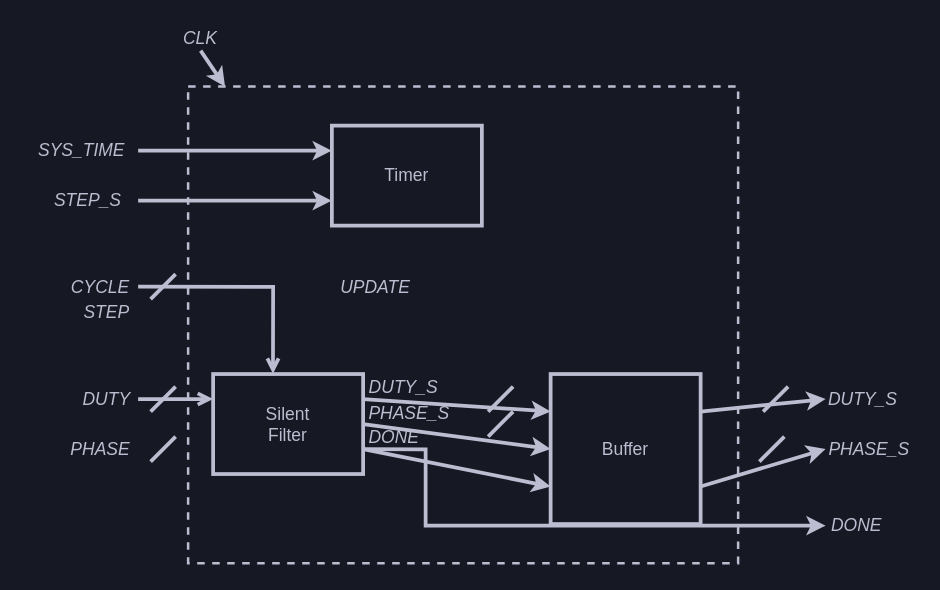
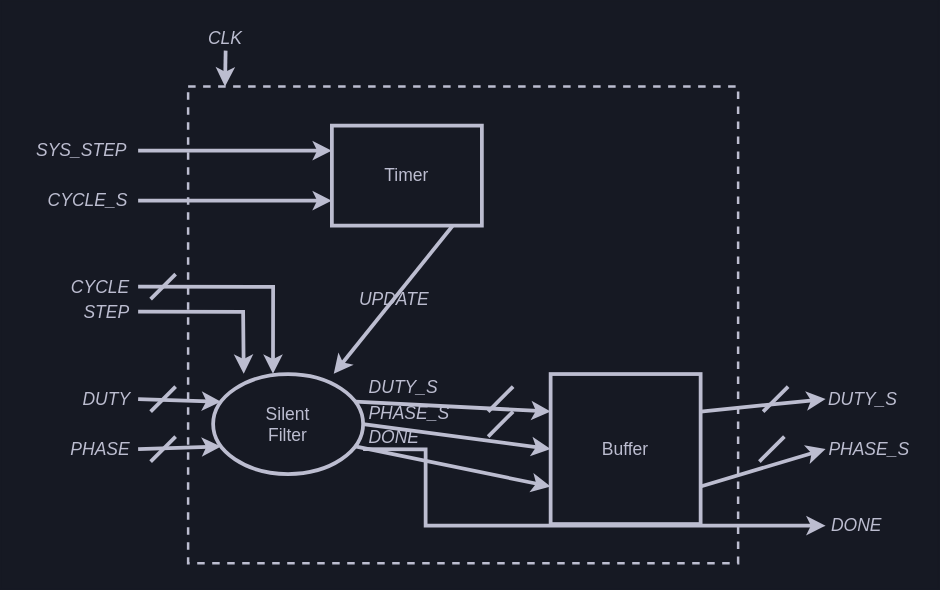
  <mxCell id="0" />
  <mxCell id="1" parent="0" />
  <mxCell id="2" value="" style="rounded=0;whiteSpace=wrap;html=1;labelBackgroundColor=none;fontSize=14;fontColor=#BCBDD0;strokeColor=#bcbdd0;strokeWidth=2;fillColor=none;dashed=1;" parent="1" vertex="1"><mxGeometry x="150" y="68.74" width="440" height="381.26" as="geometry" /></mxCell>
- <mxCell id="3" value="" style="endArrow=open;html=1;rounded=0;fontSize=14;fontColor=#BCBDD0;entryX=0;entryY=0.25;entryDx=0;entryDy=0;strokeColor=#bcbdd0;strokeWidth=3;exitX=1;exitY=0.5;exitDx=0;exitDy=0;" parent="1" source="7" target="12" edge="1"><mxGeometry width="50" height="50" relative="1" as="geometry"><mxPoint x="90" y="318.74" as="sourcePoint" /><mxPoint x="170" y="318.74" as="targetPoint" /></mxGeometry></mxCell>
+ <mxCell id="3" value="" style="endArrow=classic;html=1;rounded=0;fontSize=14;fontColor=#BCBDD0;entryX=0;entryY=0.25;entryDx=0;entryDy=0;strokeColor=#bcbdd0;strokeWidth=3;exitX=1;exitY=0.5;exitDx=0;exitDy=0;" parent="1" source="7" target="12" edge="1"><mxGeometry width="50" height="50" relative="1" as="geometry"><mxPoint x="90" y="318.74" as="sourcePoint" /><mxPoint x="170" y="318.74" as="targetPoint" /></mxGeometry></mxCell>
+ <mxCell id="4" value="" style="endArrow=classic;html=1;rounded=0;fontSize=14;fontColor=#BCBDD0;entryX=0;entryY=0.75;entryDx=0;entryDy=0;strokeColor=#bcbdd0;strokeWidth=3;exitX=1;exitY=0.5;exitDx=0;exitDy=0;" parent="1" source="8" target="12" edge="1"><mxGeometry width="50" height="50" relative="1" as="geometry"><mxPoint x="90" y="358.74" as="sourcePoint" /><mxPoint x="170" y="358.74" as="targetPoint" /></mxGeometry></mxCell>
  <mxCell id="5" value="" style="endArrow=none;html=1;rounded=0;fontSize=14;fontColor=#BCBDD0;strokeColor=#bcbdd0;strokeWidth=3;" parent="1" edge="1"><mxGeometry width="50" height="50" relative="1" as="geometry"><mxPoint x="120" y="328.74" as="sourcePoint" /><mxPoint x="140" y="308.74" as="targetPoint" /></mxGeometry></mxCell>
  <mxCell id="6" value="" style="endArrow=none;html=1;rounded=0;fontSize=14;fontColor=#BCBDD0;strokeColor=#bcbdd0;strokeWidth=3;" parent="1" edge="1"><mxGeometry width="50" height="50" relative="1" as="geometry"><mxPoint x="120" y="368.74" as="sourcePoint" /><mxPoint x="140" y="348.74" as="targetPoint" /></mxGeometry></mxCell>
  <mxCell id="7" value="&lt;i style=&quot;font-size: 14px;&quot;&gt;DUTY&lt;/i&gt;" style="text;html=1;strokeColor=none;fillColor=none;align=center;verticalAlign=middle;whiteSpace=wrap;rounded=0;labelBackgroundColor=none;fontSize=14;fontColor=#BCBDD0;" parent="1" vertex="1"><mxGeometry x="60" y="298.74" width="50" height="40" as="geometry" /></mxCell>
  <mxCell id="8" value="&lt;i style=&quot;font-size: 14px;&quot;&gt;PHASE&lt;/i&gt;" style="text;html=1;strokeColor=none;fillColor=none;align=center;verticalAlign=middle;whiteSpace=wrap;rounded=0;labelBackgroundColor=none;fontSize=14;fontColor=#BCBDD0;" parent="1" vertex="1"><mxGeometry x="50" y="338.74" width="60" height="40" as="geometry" /></mxCell>
- <mxCell id="9" value="CLK" style="text;html=1;strokeColor=none;fillColor=none;align=center;verticalAlign=middle;whiteSpace=wrap;rounded=0;labelBackgroundColor=none;fontSize=14;fontColor=#BCBDD0;fontStyle=2" parent="1" vertex="1"><mxGeometry x="130" y="20" width="60" height="20" as="geometry" /></mxCell>
+ <mxCell id="9" value="CLK" style="text;html=1;strokeColor=none;fillColor=none;align=center;verticalAlign=middle;whiteSpace=wrap;rounded=0;labelBackgroundColor=none;fontSize=14;fontColor=#BCBDD0;fontStyle=2" parent="1" vertex="1"><mxGeometry x="150" y="20" width="60" height="20" as="geometry" /></mxCell>
  <mxCell id="10" value="" style="endArrow=classic;html=1;rounded=0;fontSize=14;fontColor=#BCBDD0;strokeColor=#bcbdd0;strokeWidth=3;entryX=0.093;entryY=-0.003;entryDx=0;entryDy=0;exitX=0.5;exitY=1;exitDx=0;exitDy=0;entryPerimeter=0;" parent="1" source="9" edge="1"><mxGeometry width="50" height="50" relative="1" as="geometry"><mxPoint x="240" y="310" as="sourcePoint" /><mxPoint x="179.52" y="68.74" as="targetPoint" /></mxGeometry></mxCell>
  <mxCell id="11" value="&lt;font style=&quot;font-size: 14px;&quot;&gt;Buffer&lt;br style=&quot;font-size: 14px;&quot;&gt;&lt;/font&gt;" style="rounded=0;whiteSpace=wrap;html=1;fontColor=#BCBDD0;labelBackgroundColor=none;fillColor=none;strokeColor=#bcbdd0;strokeWidth=3;fontSize=14;" parent="1" vertex="1"><mxGeometry x="440" y="298.74" width="120" height="120" as="geometry" /></mxCell>
- <mxCell id="12" value="&lt;font style=&quot;font-size: 14px;&quot;&gt;Silent&lt;br style=&quot;font-size: 14px;&quot;&gt;Filter&lt;br style=&quot;font-size: 14px;&quot;&gt;&lt;/font&gt;" style="rounded=0;whiteSpace=wrap;html=1;fontColor=#BCBDD0;labelBackgroundColor=none;fillColor=none;strokeColor=#bcbdd0;strokeWidth=3;fontSize=14;" parent="1" vertex="1"><mxGeometry x="170" y="298.74" width="120" height="80" as="geometry" /></mxCell>
+ <mxCell id="12" value="&lt;font style=&quot;font-size: 14px;&quot;&gt;Silent&lt;br style=&quot;font-size: 14px;&quot;&gt;Filter&lt;br style=&quot;font-size: 14px;&quot;&gt;&lt;/font&gt;" style="ellipse;whiteSpace=wrap;html=1;fontColor=#BCBDD0;labelBackgroundColor=none;fillColor=none;strokeColor=#bcbdd0;strokeWidth=3;fontSize=14;" parent="1" vertex="1"><mxGeometry x="170" y="298.74" width="120" height="80" as="geometry" /></mxCell>
  <mxCell id="13" value="" style="endArrow=classic;html=1;rounded=0;fontSize=14;fontColor=#BCBDD0;entryX=0;entryY=0.25;entryDx=0;entryDy=0;strokeColor=#bcbdd0;strokeWidth=3;exitX=1;exitY=0.25;exitDx=0;exitDy=0;" parent="1" source="12" target="11" edge="1"><mxGeometry width="50" height="50" relative="1" as="geometry"><mxPoint x="370" y="318.74" as="sourcePoint" /><mxPoint x="430" y="318.74" as="targetPoint" /></mxGeometry></mxCell>
  <mxCell id="14" value="" style="endArrow=classic;html=1;rounded=0;fontSize=14;fontColor=#BCBDD0;entryX=0;entryY=0.5;entryDx=0;entryDy=0;strokeColor=#bcbdd0;strokeWidth=3;exitX=1;exitY=0.5;exitDx=0;exitDy=0;" parent="1" source="12" target="11" edge="1"><mxGeometry width="50" height="50" relative="1" as="geometry"><mxPoint x="370" y="358.74" as="sourcePoint" /><mxPoint x="430" y="358.74" as="targetPoint" /></mxGeometry></mxCell>
  <mxCell id="15" value="" style="endArrow=none;html=1;rounded=0;fontSize=14;fontColor=#BCBDD0;strokeColor=#bcbdd0;strokeWidth=3;" parent="1" edge="1"><mxGeometry width="50" height="50" relative="1" as="geometry"><mxPoint x="390" y="348.74" as="sourcePoint" /><mxPoint x="410" y="328.74" as="targetPoint" /></mxGeometry></mxCell>
  <mxCell id="16" value="&lt;i style=&quot;font-size: 14px;&quot;&gt;DUTY_S&lt;/i&gt;" style="text;html=1;strokeColor=none;fillColor=none;align=center;verticalAlign=middle;whiteSpace=wrap;rounded=0;labelBackgroundColor=none;fontSize=14;fontColor=#BCBDD0;" parent="1" vertex="1"><mxGeometry x="295" y="288.74" width="55" height="40" as="geometry" /></mxCell>
  <mxCell id="17" value="&lt;i style=&quot;font-size: 14px;&quot;&gt;PHASE_S&lt;/i&gt;" style="text;html=1;strokeColor=none;fillColor=none;align=center;verticalAlign=middle;whiteSpace=wrap;rounded=0;labelBackgroundColor=none;fontSize=14;fontColor=#BCBDD0;" parent="1" vertex="1"><mxGeometry x="292.5" y="310" width="67.5" height="40" as="geometry" /></mxCell>
- <mxCell id="18" value="&lt;i style=&quot;font-size: 14px;&quot;&gt;SYS_TIME&lt;/i&gt;" style="text;html=1;strokeColor=none;fillColor=none;align=center;verticalAlign=middle;whiteSpace=wrap;rounded=0;labelBackgroundColor=none;fontSize=14;fontColor=#BCBDD0;" parent="1" vertex="1"><mxGeometry x="20" y="100" width="90" height="40" as="geometry" /></mxCell>
+ <mxCell id="18" value="&lt;i style=&quot;font-size: 14px;&quot;&gt;SYS_STEP&lt;/i&gt;" style="text;html=1;strokeColor=none;fillColor=none;align=center;verticalAlign=middle;whiteSpace=wrap;rounded=0;labelBackgroundColor=none;fontSize=14;fontColor=#BCBDD0;" parent="1" vertex="1"><mxGeometry x="20" y="100" width="90" height="40" as="geometry" /></mxCell>
  <mxCell id="19" value="" style="endArrow=classic;html=1;rounded=0;fontSize=14;fontColor=#BCBDD0;entryX=0;entryY=0.25;entryDx=0;entryDy=0;strokeColor=#bcbdd0;strokeWidth=3;exitX=1;exitY=0.5;exitDx=0;exitDy=0;" parent="1" source="18" target="31" edge="1"><mxGeometry width="50" height="50" relative="1" as="geometry"><mxPoint x="120" y="328.74" as="sourcePoint" /><mxPoint x="180" y="328.74" as="targetPoint" /></mxGeometry></mxCell>
- <mxCell id="20" value="&lt;i style=&quot;font-size: 14px;&quot;&gt;STEP_S&lt;/i&gt;" style="text;html=1;strokeColor=none;fillColor=none;align=center;verticalAlign=middle;whiteSpace=wrap;rounded=0;labelBackgroundColor=none;fontSize=14;fontColor=#BCBDD0;" parent="1" vertex="1"><mxGeometry x="30" y="140" width="80" height="40" as="geometry" /></mxCell>
+ <mxCell id="20" value="&lt;i style=&quot;font-size: 14px;&quot;&gt;CYCLE_S&lt;/i&gt;" style="text;html=1;strokeColor=none;fillColor=none;align=center;verticalAlign=middle;whiteSpace=wrap;rounded=0;labelBackgroundColor=none;fontSize=14;fontColor=#BCBDD0;" parent="1" vertex="1"><mxGeometry x="30" y="140" width="80" height="40" as="geometry" /></mxCell>
  <mxCell id="21" value="&lt;i style=&quot;font-size: 14px;&quot;&gt;STEP&lt;/i&gt;" style="text;html=1;strokeColor=none;fillColor=none;align=center;verticalAlign=middle;whiteSpace=wrap;rounded=0;labelBackgroundColor=none;fontSize=14;fontColor=#BCBDD0;" parent="1" vertex="1"><mxGeometry x="60" y="228.74" width="50" height="40" as="geometry" /></mxCell>
  <mxCell id="22" value="" style="endArrow=classic;html=1;rounded=0;fontSize=14;fontColor=#BCBDD0;entryX=0;entryY=0.75;entryDx=0;entryDy=0;strokeColor=#bcbdd0;strokeWidth=3;exitX=1;exitY=0.5;exitDx=0;exitDy=0;" parent="1" source="20" target="31" edge="1"><mxGeometry width="50" height="50" relative="1" as="geometry"><mxPoint x="120" y="198.74" as="sourcePoint" /><mxPoint x="270" y="308.74" as="targetPoint" /></mxGeometry></mxCell>
+ <mxCell id="23" value="" style="endArrow=classic;html=1;rounded=0;fontSize=14;fontColor=#BCBDD0;entryX=0.204;entryY=-0.002;entryDx=0;entryDy=0;strokeColor=#bcbdd0;strokeWidth=3;exitX=1;exitY=0.5;exitDx=0;exitDy=0;entryPerimeter=0;" parent="1" source="21" target="12" edge="1"><mxGeometry width="50" height="50" relative="1" as="geometry"><mxPoint x="120" y="228.74" as="sourcePoint" /><mxPoint x="240" y="308.74" as="targetPoint" /><Array as="points"><mxPoint x="194" y="249" /></Array></mxGeometry></mxCell>
  <mxCell id="24" value="" style="endArrow=none;html=1;rounded=0;fontSize=14;fontColor=#BCBDD0;strokeColor=#bcbdd0;strokeWidth=3;" parent="1" edge="1"><mxGeometry width="50" height="50" relative="1" as="geometry"><mxPoint x="390" y="328.74" as="sourcePoint" /><mxPoint x="410" y="308.74" as="targetPoint" /></mxGeometry></mxCell>
  <mxCell id="25" value="" style="endArrow=classic;html=1;rounded=0;fontSize=14;fontColor=#BCBDD0;entryX=0;entryY=0.5;entryDx=0;entryDy=0;strokeColor=#bcbdd0;strokeWidth=3;exitX=1;exitY=0.25;exitDx=0;exitDy=0;" parent="1" source="11" target="28" edge="1"><mxGeometry width="50" height="50" relative="1" as="geometry"><mxPoint x="560" y="318.74" as="sourcePoint" /><mxPoint x="710" y="318.74" as="targetPoint" /></mxGeometry></mxCell>
  <mxCell id="26" value="" style="endArrow=classic;html=1;rounded=0;fontSize=14;fontColor=#BCBDD0;entryX=0;entryY=0.5;entryDx=0;entryDy=0;strokeColor=#bcbdd0;strokeWidth=3;exitX=1;exitY=0.75;exitDx=0;exitDy=0;" parent="1" source="11" target="29" edge="1"><mxGeometry width="50" height="50" relative="1" as="geometry"><mxPoint x="560" y="358.74" as="sourcePoint" /><mxPoint x="710" y="358.74" as="targetPoint" /></mxGeometry></mxCell>
  <mxCell id="27" value="" style="endArrow=none;html=1;rounded=0;fontSize=14;fontColor=#BCBDD0;strokeColor=#bcbdd0;strokeWidth=3;" parent="1" edge="1"><mxGeometry width="50" height="50" relative="1" as="geometry"><mxPoint x="607" y="368.74" as="sourcePoint" /><mxPoint x="627" y="348.74" as="targetPoint" /></mxGeometry></mxCell>
  <mxCell id="28" value="&lt;i style=&quot;font-size: 14px;&quot;&gt;DUTY_S&lt;/i&gt;" style="text;html=1;strokeColor=none;fillColor=none;align=center;verticalAlign=middle;whiteSpace=wrap;rounded=0;labelBackgroundColor=none;fontSize=14;fontColor=#BCBDD0;" parent="1" vertex="1"><mxGeometry x="660" y="298.74" width="60" height="40" as="geometry" /></mxCell>
  <mxCell id="29" value="&lt;i style=&quot;font-size: 14px;&quot;&gt;PHASE_S&lt;/i&gt;" style="text;html=1;strokeColor=none;fillColor=none;align=center;verticalAlign=middle;whiteSpace=wrap;rounded=0;labelBackgroundColor=none;fontSize=14;fontColor=#BCBDD0;" parent="1" vertex="1"><mxGeometry x="660" y="338.74" width="70" height="40" as="geometry" /></mxCell>
  <mxCell id="30" value="" style="endArrow=none;html=1;rounded=0;fontSize=14;fontColor=#BCBDD0;strokeColor=#bcbdd0;strokeWidth=3;" parent="1" edge="1"><mxGeometry width="50" height="50" relative="1" as="geometry"><mxPoint x="610" y="328.74" as="sourcePoint" /><mxPoint x="630" y="308.74" as="targetPoint" /><Array as="points"><mxPoint x="620" y="318.74" /></Array></mxGeometry></mxCell>
  <mxCell id="31" value="&lt;font style=&quot;font-size: 14px;&quot;&gt;Timer&lt;/font&gt;" style="rounded=0;whiteSpace=wrap;html=1;fontColor=#BCBDD0;labelBackgroundColor=none;fillColor=none;strokeColor=#bcbdd0;strokeWidth=3;fontSize=14;" parent="1" vertex="1"><mxGeometry x="265" y="100" width="120" height="80" as="geometry" /></mxCell>
- <mxCell id="33" value="UPDATE" style="text;html=1;strokeColor=none;fillColor=none;align=center;verticalAlign=middle;whiteSpace=wrap;rounded=0;labelBackgroundColor=none;fontSize=14;fontColor=#BCBDD0;fontStyle=2" parent="1" vertex="1"><mxGeometry x="270" y="218.74" width="60" height="20" as="geometry" /></mxCell>
+ <mxCell id="32" value="" style="endArrow=classic;html=1;rounded=0;fontSize=14;fontColor=#BCBDD0;entryX=0.804;entryY=-0.002;entryDx=0;entryDy=0;strokeColor=#bcbdd0;strokeWidth=3;exitX=0.804;exitY=1.004;exitDx=0;exitDy=0;entryPerimeter=0;exitPerimeter=0;" parent="1" source="31" target="12" edge="1"><mxGeometry width="50" height="50" relative="1" as="geometry"><mxPoint x="120" y="158.74" as="sourcePoint" /><mxPoint x="180" y="158.74" as="targetPoint" /></mxGeometry></mxCell>
+ <mxCell id="33" value="UPDATE" style="text;html=1;strokeColor=none;fillColor=none;align=center;verticalAlign=middle;whiteSpace=wrap;rounded=0;labelBackgroundColor=none;fontSize=14;fontColor=#BCBDD0;fontStyle=2" parent="1" vertex="1"><mxGeometry x="285" y="228.74" width="60" height="20" as="geometry" /></mxCell>
  <mxCell id="34" value="&lt;i style=&quot;font-size: 14px;&quot;&gt;CYCLE&lt;/i&gt;" style="text;html=1;strokeColor=none;fillColor=none;align=center;verticalAlign=middle;whiteSpace=wrap;rounded=0;labelBackgroundColor=none;fontSize=14;fontColor=#BCBDD0;" parent="1" vertex="1"><mxGeometry x="50" y="208.74" width="60" height="40" as="geometry" /></mxCell>
- <mxCell id="35" value="" style="endArrow=open;html=1;rounded=0;fontSize=14;fontColor=#BCBDD0;entryX=0.399;entryY=-0.002;entryDx=0;entryDy=0;strokeColor=#bcbdd0;strokeWidth=3;exitX=1;exitY=0.5;exitDx=0;exitDy=0;entryPerimeter=0;" parent="1" source="34" target="12" edge="1"><mxGeometry width="50" height="50" relative="1" as="geometry"><mxPoint x="120" y="258.74" as="sourcePoint" /><mxPoint x="210" y="308.74" as="targetPoint" /><Array as="points"><mxPoint x="218" y="229" /></Array></mxGeometry></mxCell>
+ <mxCell id="35" value="" style="endArrow=classic;html=1;rounded=0;fontSize=14;fontColor=#BCBDD0;entryX=0.399;entryY=-0.002;entryDx=0;entryDy=0;strokeColor=#bcbdd0;strokeWidth=3;exitX=1;exitY=0.5;exitDx=0;exitDy=0;entryPerimeter=0;" parent="1" source="34" target="12" edge="1"><mxGeometry width="50" height="50" relative="1" as="geometry"><mxPoint x="120" y="258.74" as="sourcePoint" /><mxPoint x="210" y="308.74" as="targetPoint" /><Array as="points"><mxPoint x="218" y="229" /></Array></mxGeometry></mxCell>
  <mxCell id="36" value="" style="endArrow=none;html=1;rounded=0;fontSize=14;fontColor=#BCBDD0;strokeColor=#bcbdd0;strokeWidth=3;" parent="1" edge="1"><mxGeometry width="50" height="50" relative="1" as="geometry"><mxPoint x="120" y="238.74" as="sourcePoint" /><mxPoint x="140" y="218.74" as="targetPoint" /></mxGeometry></mxCell>
  <mxCell id="37" value="" style="endArrow=classic;html=1;rounded=0;fontSize=14;fontColor=#BCBDD0;entryX=0;entryY=0.75;entryDx=0;entryDy=0;strokeColor=#bcbdd0;strokeWidth=3;exitX=1;exitY=0.75;exitDx=0;exitDy=0;" parent="1" source="12" target="11" edge="1"><mxGeometry width="50" height="50" relative="1" as="geometry"><mxPoint x="290" y="430" as="sourcePoint" /><mxPoint x="440" y="430" as="targetPoint" /></mxGeometry></mxCell>
  <mxCell id="38" value="&lt;i style=&quot;font-size: 14px;&quot;&gt;DONE&lt;/i&gt;" style="text;html=1;strokeColor=none;fillColor=none;align=center;verticalAlign=middle;whiteSpace=wrap;rounded=0;labelBackgroundColor=none;fontSize=14;fontColor=#BCBDD0;" parent="1" vertex="1"><mxGeometry x="290" y="328.74" width="50" height="40" as="geometry" /></mxCell>
  <mxCell id="39" value="" style="endArrow=classic;html=1;rounded=0;fontSize=14;fontColor=#BCBDD0;strokeColor=#bcbdd0;strokeWidth=3;exitX=0;exitY=0.75;exitDx=0;exitDy=0;" parent="1" source="38" edge="1"><mxGeometry width="50" height="50" relative="1" as="geometry"><mxPoint x="300" y="368.74" as="sourcePoint" /><mxPoint x="660" y="420" as="targetPoint" /><Array as="points"><mxPoint x="340" y="359" /><mxPoint x="340" y="420" /></Array></mxGeometry></mxCell>
  <mxCell id="40" value="&lt;i style=&quot;font-size: 14px;&quot;&gt;DONE&lt;/i&gt;" style="text;html=1;strokeColor=none;fillColor=none;align=center;verticalAlign=middle;whiteSpace=wrap;rounded=0;labelBackgroundColor=none;fontSize=14;fontColor=#BCBDD0;" parent="1" vertex="1"><mxGeometry x="660" y="400" width="50" height="40" as="geometry" /></mxCell>
